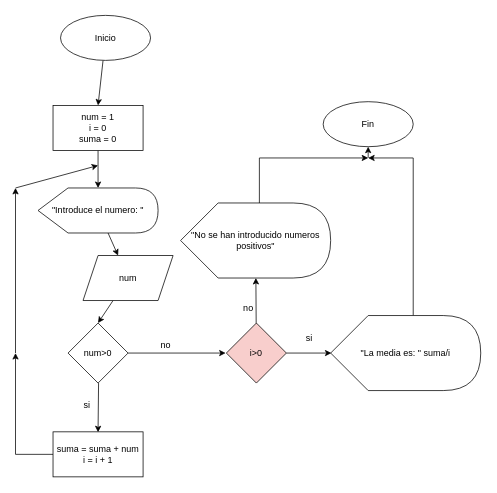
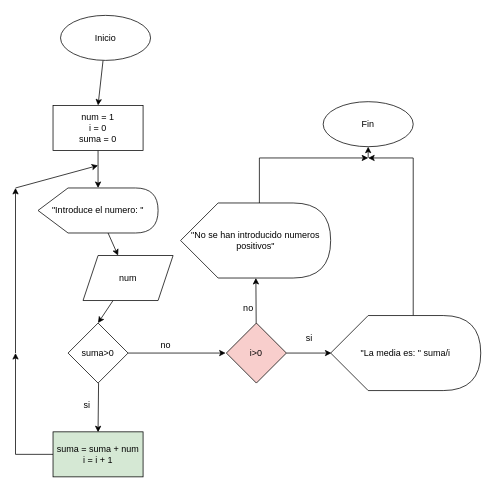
  <mxCell id="0" />
  <mxCell id="1" parent="0" />
  <mxCell id="2" style="edgeStyle=none;rounded=0;orthogonalLoop=1;jettySize=auto;html=1;" parent="1" source="3" edge="1"><mxGeometry relative="1" as="geometry"><mxPoint x="130" y="140" as="targetPoint" /></mxGeometry></mxCell>
  <mxCell id="3" value="Inicio" style="ellipse;whiteSpace=wrap;html=1;" parent="1" vertex="1"><mxGeometry x="80" y="20" width="120" height="60" as="geometry" /></mxCell>
  <mxCell id="4" style="edgeStyle=none;rounded=0;orthogonalLoop=1;jettySize=auto;html=1;" parent="1" source="5" edge="1"><mxGeometry relative="1" as="geometry"><mxPoint x="130" y="250" as="targetPoint" /></mxGeometry></mxCell>
  <mxCell id="5" value="&lt;div&gt;num = 1&lt;br&gt;&lt;/div&gt;&lt;div&gt;i = 0&lt;br&gt;&lt;/div&gt;&lt;div&gt;suma = 0&lt;br&gt;&lt;/div&gt;" style="rounded=0;whiteSpace=wrap;html=1;" parent="1" vertex="1"><mxGeometry x="70" y="140" width="120" height="60" as="geometry" /></mxCell>
  <mxCell id="6" style="edgeStyle=none;rounded=0;orthogonalLoop=1;jettySize=auto;html=1;" parent="1" source="7" target="9" edge="1"><mxGeometry relative="1" as="geometry"><mxPoint x="130" y="350" as="targetPoint" /></mxGeometry></mxCell>
  <mxCell id="7" value="&quot;Introduce el numero: &quot;" style="shape=display;whiteSpace=wrap;html=1;" parent="1" vertex="1"><mxGeometry x="50" y="250" width="160" height="60" as="geometry" /></mxCell>
  <mxCell id="8" style="edgeStyle=none;rounded=0;orthogonalLoop=1;jettySize=auto;html=1;" parent="1" source="9" edge="1"><mxGeometry relative="1" as="geometry"><mxPoint x="130" y="430" as="targetPoint" /></mxGeometry></mxCell>
  <mxCell id="9" value="num" style="shape=parallelogram;perimeter=parallelogramPerimeter;whiteSpace=wrap;html=1;fixedSize=1;" parent="1" vertex="1"><mxGeometry x="110" y="340" width="120" height="60" as="geometry" /></mxCell>
  <mxCell id="10" style="edgeStyle=none;rounded=0;orthogonalLoop=1;jettySize=auto;html=1;entryX=0;entryY=0.5;entryDx=0;entryDy=0;entryPerimeter=0;" parent="1" source="12" edge="1"><mxGeometry relative="1" as="geometry"><mxPoint x="441" y="470" as="targetPoint" /></mxGeometry></mxCell>
  <mxCell id="11" style="edgeStyle=none;rounded=0;orthogonalLoop=1;jettySize=auto;html=1;" parent="1" source="12" target="23" edge="1"><mxGeometry relative="1" as="geometry"><mxPoint x="341" y="380" as="targetPoint" /></mxGeometry></mxCell>
  <mxCell id="12" value="i&amp;gt;0" style="rhombus;whiteSpace=wrap;html=1;align=center;fillColor=#f8cecc;" parent="1" vertex="1"><mxGeometry x="301" y="430" width="80" height="80" as="geometry" /></mxCell>
  <mxCell id="13" value="Fin" style="ellipse;whiteSpace=wrap;html=1;align=center;" parent="1" vertex="1"><mxGeometry x="430" y="135" width="120" height="60" as="geometry" /></mxCell>
  <mxCell id="14" style="edgeStyle=none;rounded=0;orthogonalLoop=1;jettySize=auto;html=1;" parent="1" edge="1"><mxGeometry relative="1" as="geometry"><mxPoint x="130" y="575.5" as="targetPoint" /><mxPoint x="130.686" y="510" as="sourcePoint" /></mxGeometry></mxCell>
  <mxCell id="15" value="si" style="text;html=1;align=center;verticalAlign=middle;resizable=0;points=[];autosize=1;strokeColor=none;fillColor=none;" parent="1" vertex="1"><mxGeometry x="396" y="440" width="30" height="20" as="geometry" /></mxCell>
  <mxCell id="16" style="edgeStyle=none;rounded=0;orthogonalLoop=1;jettySize=auto;html=1;" parent="1" source="17" edge="1"><mxGeometry relative="1" as="geometry"><mxPoint x="300" y="470" as="targetPoint" /></mxGeometry></mxCell>
- <mxCell id="17" value="num&amp;gt;0" style="rhombus;whiteSpace=wrap;html=1;align=center;" parent="1" vertex="1"><mxGeometry x="90" y="430" width="80" height="80" as="geometry" /></mxCell>
+ <mxCell id="17" value="suma&amp;gt;0" style="rhombus;whiteSpace=wrap;html=1;align=center;" parent="1" vertex="1"><mxGeometry x="90" y="430" width="80" height="80" as="geometry" /></mxCell>
  <mxCell id="18" value="si" style="text;html=1;align=center;verticalAlign=middle;resizable=0;points=[];autosize=1;strokeColor=none;fillColor=none;" parent="1" vertex="1"><mxGeometry x="100" y="530" width="30" height="20" as="geometry" /></mxCell>
  <mxCell id="19" style="edgeStyle=none;rounded=0;orthogonalLoop=1;jettySize=auto;html=1;" parent="1" source="20" edge="1"><mxGeometry relative="1" as="geometry"><mxPoint x="20" y="470" as="targetPoint" /><Array as="points"><mxPoint x="20" y="605" /></Array></mxGeometry></mxCell>
- <mxCell id="20" value="&lt;div&gt;suma = suma + num&lt;/div&gt;&lt;div&gt;i = i + 1&lt;br&gt;&lt;/div&gt;" style="rounded=0;whiteSpace=wrap;html=1;align=center;" parent="1" vertex="1"><mxGeometry x="70" y="575" width="120" height="60" as="geometry" /></mxCell>
+ <mxCell id="20" value="&lt;div&gt;suma = suma + num&lt;/div&gt;&lt;div&gt;i = i + 1&lt;br&gt;&lt;/div&gt;" style="rounded=0;whiteSpace=wrap;html=1;align=center;fillColor=#d5e8d4;" parent="1" vertex="1"><mxGeometry x="70" y="575" width="120" height="60" as="geometry" /></mxCell>
  <mxCell id="21" value="" style="endArrow=classic;html=1;rounded=0;elbow=vertical;" parent="1" edge="1"><mxGeometry width="50" height="50" relative="1" as="geometry"><mxPoint x="20" y="470" as="sourcePoint" /><mxPoint x="20" y="250" as="targetPoint" /></mxGeometry></mxCell>
  <mxCell id="22" value="" style="endArrow=classic;html=1;rounded=0;elbow=vertical;" parent="1" edge="1"><mxGeometry width="50" height="50" relative="1" as="geometry"><mxPoint x="20" y="250" as="sourcePoint" /><mxPoint x="130" y="220" as="targetPoint" /></mxGeometry></mxCell>
  <mxCell id="23" value="&quot;No se han introducido numeros positivos&quot;" style="shape=display;whiteSpace=wrap;html=1;align=center;" parent="1" vertex="1"><mxGeometry x="240" y="270" width="200" height="100" as="geometry" /></mxCell>
  <mxCell id="24" style="edgeStyle=none;rounded=0;orthogonalLoop=1;jettySize=auto;html=1;exitX=0;exitY=0;exitDx=100;exitDy=0;exitPerimeter=0;" parent="1" source="23" target="23" edge="1"><mxGeometry relative="1" as="geometry" /></mxCell>
  <mxCell id="25" style="edgeStyle=none;rounded=0;orthogonalLoop=1;jettySize=auto;html=1;exitX=0.55;exitY=0;exitDx=0;exitDy=0;exitPerimeter=0;" parent="1" source="26" edge="1"><mxGeometry relative="1" as="geometry"><mxPoint x="490" y="210" as="targetPoint" /><Array as="points"><mxPoint x="550" y="210" /></Array></mxGeometry></mxCell>
  <mxCell id="26" value="&quot;La media es: &quot; suma/i" style="shape=display;whiteSpace=wrap;html=1;align=center;" parent="1" vertex="1"><mxGeometry x="440" y="420" width="200" height="100" as="geometry" /></mxCell>
  <mxCell id="27" value="no" style="text;html=1;align=center;verticalAlign=middle;resizable=0;points=[];autosize=1;strokeColor=none;fillColor=none;" parent="1" vertex="1"><mxGeometry x="315" y="400" width="30" height="20" as="geometry" /></mxCell>
  <mxCell id="28" value="" style="endArrow=classic;html=1;rounded=0;elbow=vertical;" parent="1" edge="1"><mxGeometry width="50" height="50" relative="1" as="geometry"><mxPoint x="345" y="270" as="sourcePoint" /><mxPoint x="490" y="210" as="targetPoint" /><Array as="points"><mxPoint x="345" y="210" /></Array></mxGeometry></mxCell>
  <mxCell id="29" value="" style="endArrow=classic;html=1;rounded=0;elbow=vertical;entryX=0.5;entryY=1;entryDx=0;entryDy=0;" parent="1" target="13" edge="1"><mxGeometry width="50" height="50" relative="1" as="geometry"><mxPoint x="490" y="210" as="sourcePoint" /><mxPoint x="540" y="160" as="targetPoint" /></mxGeometry></mxCell>
  <mxCell id="30" value="no" style="text;html=1;align=center;verticalAlign=middle;resizable=0;points=[];autosize=1;strokeColor=none;fillColor=none;" parent="1" vertex="1"><mxGeometry x="205" y="450" width="30" height="20" as="geometry" /></mxCell>
